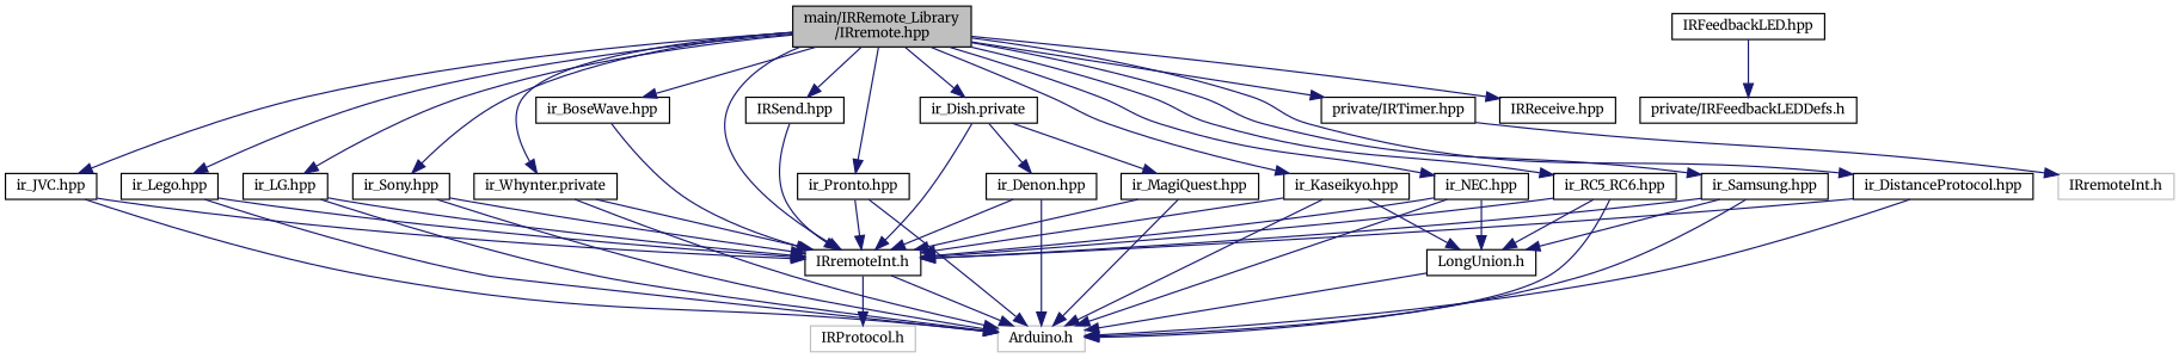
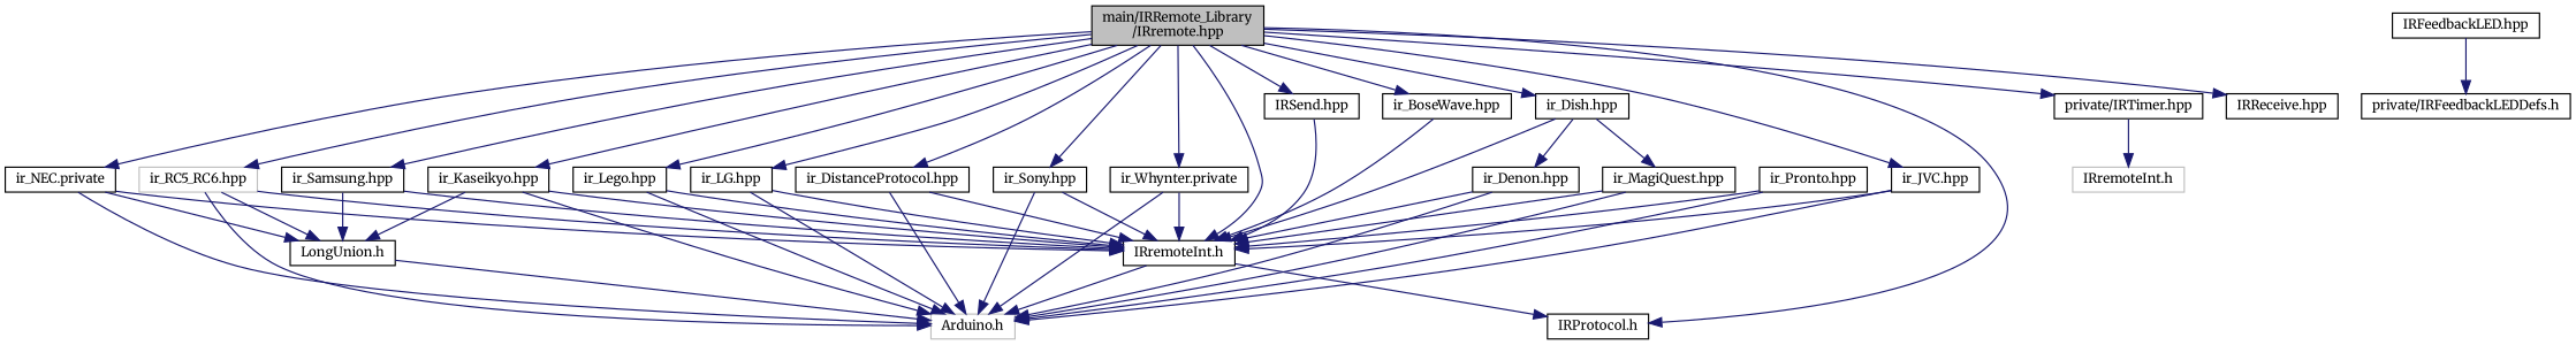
  digraph {
    fontname=Merriweather
    node [color=black fillcolor=white fontname=Merriweather fontsize=10 shape=record style=filled]
    edge [color=midnightblue fontname=Merriweather fontsize=10 labelfontname=Helvetica labelfontsize=10 style=solid]
    n1 [fillcolor=grey75 fontcolor=black height=0.2 label="main/IRRemote_Library\l/IRremote.hpp" width=0.4]
    n2 [height=0.2 label="IRremoteInt.h" width=0.4]
    n3 [height=0.2 label="private/IRTimer.hpp" width=0.4]
    n4 [height=0.2 label="IRReceive.hpp" width=0.4]
    n5 [height=0.2 label="IRSend.hpp" width=0.4]
    n6 [height=0.2 label="ir_BoseWave.hpp" width=0.4]
    n7 [height=0.2 label="ir_DistanceProtocol.hpp" width=0.4]
    n8 [height=0.2 label="ir_JVC.hpp" width=0.4]
    n9 [height=0.2 label="ir_Kaseikyo.hpp" width=0.4]
    n10 [height=0.2 label="ir_Lego.hpp" width=0.4]
    n11 [height=0.2 label="ir_LG.hpp" width=0.4]
-   n12 [height=0.2 label="ir_NEC.hpp" width=0.4]
-   n13 [height=0.2 label="ir_RC5_RC6.hpp" width=0.4]
+   n12 [height=0.2 label="ir_NEC.private" width=0.4]
+   n13 [color=grey75 height=0.2 label="ir_RC5_RC6.hpp" width=0.4]
    n14 [height=0.2 label="ir_Samsung.hpp" width=0.4]
    n15 [height=0.2 label="ir_Sony.hpp" width=0.4]
    n16 [height=0.2 label="ir_Whynter.private" width=0.4]
    n17 [height=0.2 label="ir_Pronto.hpp" width=0.4]
-   n18 [height=0.2 label="ir_Dish.private" width=0.4]
+   n18 [height=0.2 label="ir_Dish.hpp" width=0.4]
    n19 [color=grey75 height=0.2 label="Arduino.h" width=0.4]
-   n20 [color=grey75 height=0.2 label="IRProtocol.h" width=0.4]
+   n20 [height=0.2 label="IRProtocol.h" width=0.4]
    n21 [color=grey75 height=0.2 label="IRremoteInt.h" width=0.4]
    n22 [height=0.2 label="IRFeedbackLED.hpp" width=0.4]
    n23 [height=0.2 label="private/IRFeedbackLEDDefs.h" width=0.4]
    n24 [height=0.2 label="ir_Denon.hpp" width=0.4]
    n25 [height=0.2 label="LongUnion.h" width=0.4]
    n26 [height=0.2 label="ir_MagiQuest.hpp" width=0.4]
    n1 -> n2
    n1 -> n3
    n1 -> n4
    n1 -> n5
    n1 -> n6
    n1 -> n7
    n1 -> n8
    n1 -> n9
    n1 -> n10
    n1 -> n11
    n1 -> n12
    n1 -> n13
    n1 -> n14
    n1 -> n15
    n1 -> n16
-   n1 -> n17
+   n1 -> n20
    n1 -> n18
    n2 -> n19
    n2 -> n20
    n3 -> n21
    n5 -> n2
    n6 -> n2
    n7 -> n2
    n7 -> n19
    n8 -> n2
    n8 -> n19
    n9 -> n2
    n9 -> n19
    n9 -> n25
    n10 -> n2
    n10 -> n19
    n11 -> n2
    n11 -> n19
    n12 -> n2
    n12 -> n19
    n12 -> n25
    n13 -> n2
    n13 -> n19
    n13 -> n25
    n14 -> n2
-   n14 -> n19
    n14 -> n25
    n15 -> n2
    n15 -> n19
    n16 -> n2
    n16 -> n19
    n17 -> n2
    n17 -> n19
    n18 -> n2
    n18 -> n24
    n18 -> n26
    n22 -> n23
    n24 -> n2
    n24 -> n19
    n25 -> n19
    n26 -> n2
    n26 -> n19
  }
